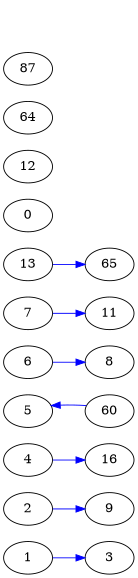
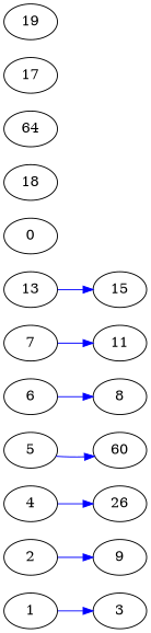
  digraph {
    rankdir=LR
    edge [color=blue]
    1
    3
    2
    9
    4
-   16
+   16 [label=26]
    5
    n8 [label=60]
    6
    8
    7
    11
    13
-   15 [label=65]
+   15
    0
-   12
+   12 [label=18]
    n17 [label=64]
-   17 [label=87]
+   17
+   19
    subgraph sub_1 {
      1
      3
      2
      9
      4
      16
      5
      n8
      6
      8
      7
      11
      13
      15
    }
    1 -> 3
    2 -> 9
    4 -> 16
-   n8 -> 5
+   5 -> n8
    6 -> 8
    7 -> 11
    13 -> 15
  }
